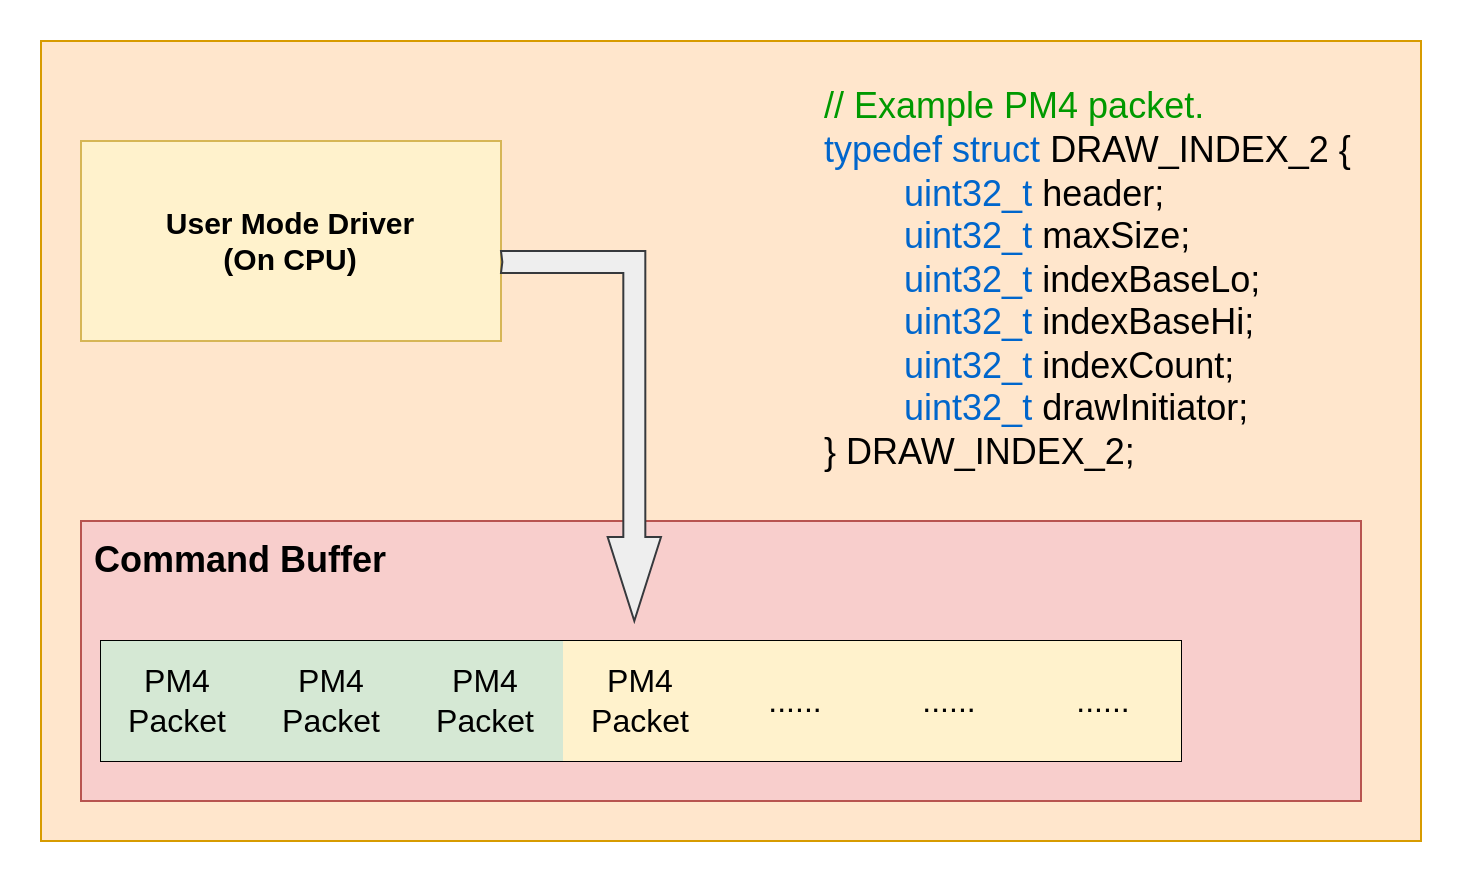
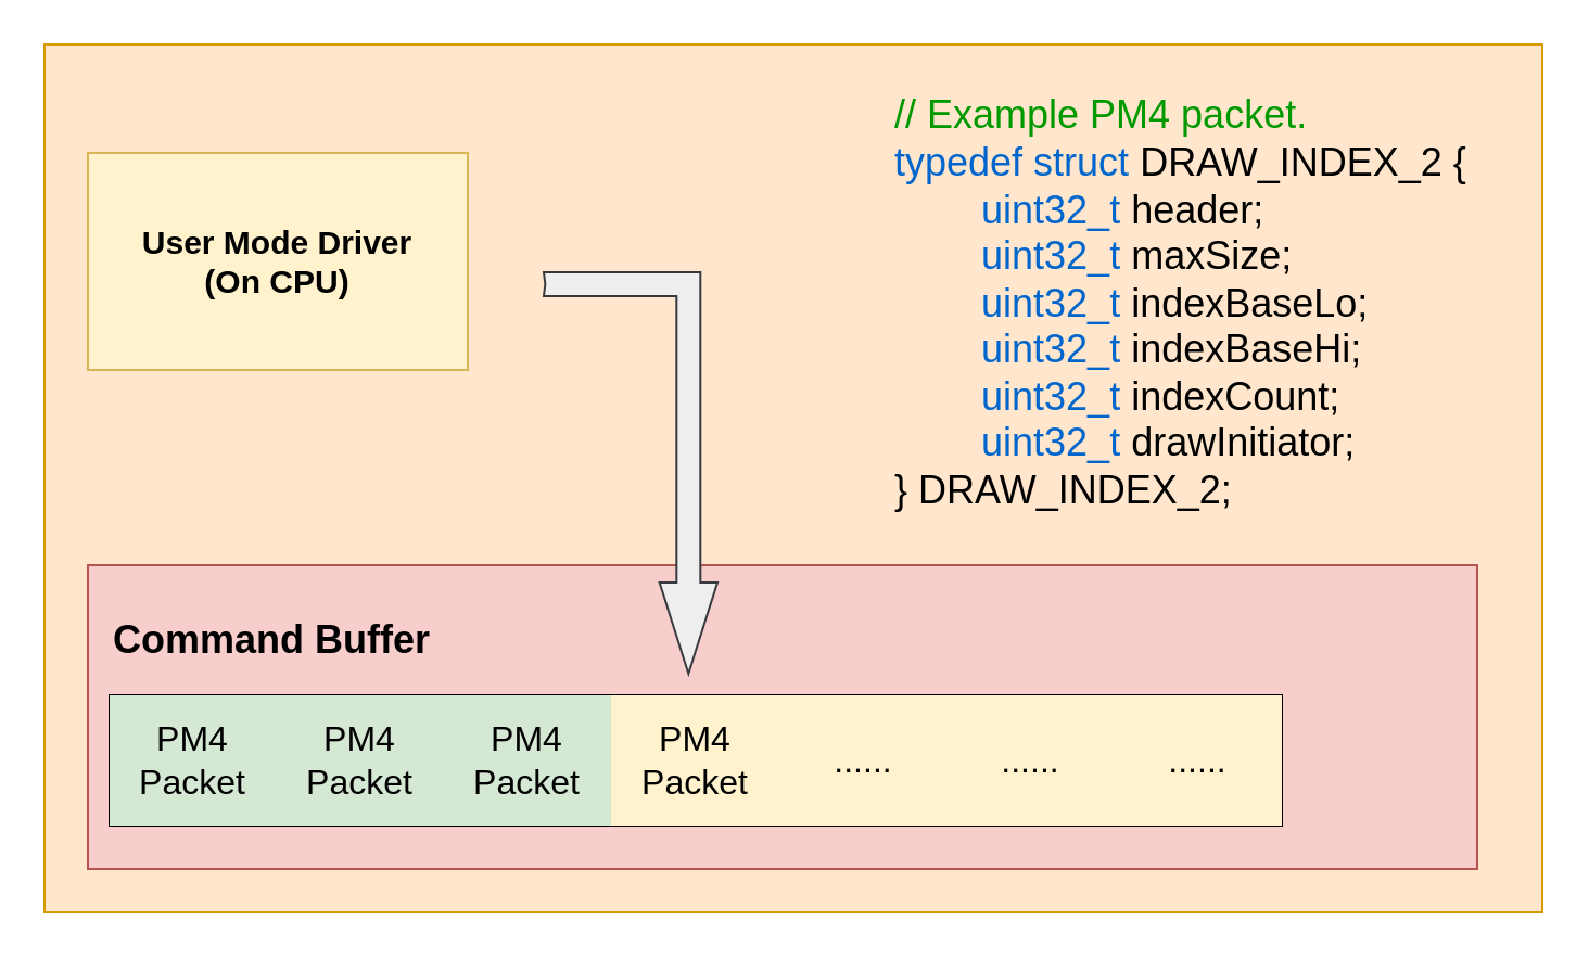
  <mxCell id="0" />
  <mxCell id="1" parent="0" />
  <mxCell id="2" value="" style="rounded=0;whiteSpace=wrap;html=1;fillColor=#ffe6cc;strokeColor=#d79b00;" vertex="1" parent="1"><mxGeometry x="20" y="20" width="690" height="400" as="geometry" /></mxCell>
  <mxCell id="3" value="" style="rounded=0;whiteSpace=wrap;html=1;fillColor=#f8cecc;strokeColor=#b85450;" vertex="1" parent="1"><mxGeometry x="40" y="260" width="640" height="140" as="geometry" /></mxCell>
  <mxCell id="4" value="&lt;font color=&quot;#009900&quot; style=&quot;font-size: 18px;&quot;&gt;// Example PM4 packet.&lt;/font&gt;&lt;br style=&quot;font-size: 18px;&quot;&gt;&lt;font color=&quot;#0066cc&quot; style=&quot;font-size: 18px;&quot;&gt;typedef struct&lt;/font&gt; DRAW_INDEX_2 {&lt;br style=&quot;font-size: 18px;&quot;&gt;&lt;span style=&quot;white-space: pre; font-size: 18px;&quot;&gt;&#09;&lt;/span&gt;&lt;font color=&quot;#0066cc&quot; style=&quot;font-size: 18px;&quot;&gt;uint32_t&lt;/font&gt; header;&lt;br style=&quot;font-size: 18px;&quot;&gt;&lt;span style=&quot;white-space: pre; font-size: 18px;&quot;&gt;&#09;&lt;/span&gt;&lt;font color=&quot;#0066cc&quot; style=&quot;font-size: 18px;&quot;&gt;uint32_t&lt;/font&gt; maxSize;&lt;br style=&quot;font-size: 18px;&quot;&gt;&lt;span style=&quot;white-space: pre; font-size: 18px;&quot;&gt;&#09;&lt;/span&gt;&lt;font color=&quot;#0066cc&quot; style=&quot;font-size: 18px;&quot;&gt;uint32_t&lt;/font&gt; indexBaseLo;&lt;br style=&quot;font-size: 18px;&quot;&gt;&lt;span style=&quot;white-space: pre; font-size: 18px;&quot;&gt;&#09;&lt;/span&gt;&lt;font color=&quot;#0066cc&quot; style=&quot;font-size: 18px;&quot;&gt;uint32_t&lt;/font&gt; indexBaseHi;&lt;br style=&quot;font-size: 18px;&quot;&gt;&lt;span style=&quot;white-space: pre; font-size: 18px;&quot;&gt;&#09;&lt;/span&gt;&lt;font color=&quot;#0066cc&quot; style=&quot;font-size: 18px;&quot;&gt;uint32_t&lt;/font&gt; indexCount;&lt;br style=&quot;font-size: 18px;&quot;&gt;&lt;span style=&quot;white-space: pre; font-size: 18px;&quot;&gt;&#09;&lt;/span&gt;&lt;font color=&quot;#0066cc&quot; style=&quot;font-size: 18px;&quot;&gt;uint32_t&lt;/font&gt; drawInitiator;&lt;br style=&quot;font-size: 18px;&quot;&gt;} DRAW_INDEX_2;" style="text;html=1;align=left;verticalAlign=middle;whiteSpace=wrap;rounded=0;fontSize=18;" vertex="1" parent="1"><mxGeometry x="410" y="40" width="270" height="200" as="geometry" /></mxCell>
- <mxCell id="5" value="User Mode Driver&lt;div style=&quot;font-size: 15px;&quot;&gt;(On CPU)&lt;/div&gt;" style="rounded=0;whiteSpace=wrap;html=1;fontSize=15;fontStyle=1;fillColor=#fff2cc;strokeColor=#d6b656;" vertex="1" parent="1"><mxGeometry x="40" y="70" width="210" height="100" as="geometry" /></mxCell>
+ <mxCell id="5" value="User Mode Driver&lt;div style=&quot;font-size: 15px;&quot;&gt;(On CPU)&lt;/div&gt;" style="rounded=0;whiteSpace=wrap;html=1;fontSize=15;fontStyle=1;fillColor=#fff2cc;strokeColor=#d6b656;" vertex="1" parent="1"><mxGeometry x="40" y="70" width="175" height="100" as="geometry" /></mxCell>
  <mxCell id="6" value="" style="shape=table;startSize=0;container=1;collapsible=0;childLayout=tableLayout;fontSize=16;" vertex="1" parent="1"><mxGeometry x="50" y="320" width="540" height="60" as="geometry" /></mxCell>
  <mxCell id="7" value="" style="shape=tableRow;horizontal=0;startSize=0;swimlaneHead=0;swimlaneBody=0;strokeColor=inherit;top=0;left=0;bottom=0;right=0;collapsible=0;dropTarget=0;fillColor=none;points=[[0,0.5],[1,0.5]];portConstraint=eastwest;fontSize=16;" vertex="1" parent="6"><mxGeometry width="540" height="60" as="geometry" /></mxCell>
  <mxCell id="8" value="PM4 Packet" style="shape=partialRectangle;html=1;whiteSpace=wrap;connectable=0;strokeColor=#82b366;overflow=hidden;fillColor=#d5e8d4;top=0;left=0;bottom=0;right=0;pointerEvents=1;fontSize=16;" vertex="1" parent="7"><mxGeometry width="77" height="60" as="geometry"><mxRectangle width="77" height="60" as="alternateBounds" /></mxGeometry></mxCell>
  <mxCell id="9" value="PM4 Packet" style="shape=partialRectangle;html=1;whiteSpace=wrap;connectable=0;strokeColor=#82b366;overflow=hidden;fillColor=#d5e8d4;top=0;left=0;bottom=0;right=0;pointerEvents=1;fontSize=16;" vertex="1" parent="7"><mxGeometry x="77" width="77" height="60" as="geometry"><mxRectangle width="77" height="60" as="alternateBounds" /></mxGeometry></mxCell>
  <mxCell id="10" value="PM4 Packet" style="shape=partialRectangle;html=1;whiteSpace=wrap;connectable=0;strokeColor=#82b366;overflow=hidden;fillColor=#d5e8d4;top=0;left=0;bottom=0;right=0;pointerEvents=1;fontSize=16;" vertex="1" parent="7"><mxGeometry x="154" width="77" height="60" as="geometry"><mxRectangle width="77" height="60" as="alternateBounds" /></mxGeometry></mxCell>
  <mxCell id="11" value="PM4 Packet" style="shape=partialRectangle;html=1;whiteSpace=wrap;connectable=0;strokeColor=#d6b656;overflow=hidden;fillColor=#fff2cc;top=0;left=0;bottom=0;right=0;pointerEvents=1;fontSize=16;" vertex="1" parent="7"><mxGeometry x="231" width="78" height="60" as="geometry"><mxRectangle width="78" height="60" as="alternateBounds" /></mxGeometry></mxCell>
  <mxCell id="12" value="......" style="shape=partialRectangle;html=1;whiteSpace=wrap;connectable=0;strokeColor=#d6b656;overflow=hidden;fillColor=#fff2cc;top=0;left=0;bottom=0;right=0;pointerEvents=1;fontSize=16;" vertex="1" parent="7"><mxGeometry x="309" width="77" height="60" as="geometry"><mxRectangle width="77" height="60" as="alternateBounds" /></mxGeometry></mxCell>
  <mxCell id="13" value="......" style="shape=partialRectangle;html=1;whiteSpace=wrap;connectable=0;strokeColor=#d6b656;overflow=hidden;fillColor=#fff2cc;top=0;left=0;bottom=0;right=0;pointerEvents=1;fontSize=16;" vertex="1" parent="7"><mxGeometry x="386" width="77" height="60" as="geometry"><mxRectangle width="77" height="60" as="alternateBounds" /></mxGeometry></mxCell>
  <mxCell id="14" value="......" style="shape=partialRectangle;html=1;whiteSpace=wrap;connectable=0;strokeColor=#d6b656;overflow=hidden;fillColor=#fff2cc;top=0;left=0;bottom=0;right=0;pointerEvents=1;fontSize=16;" vertex="1" parent="7"><mxGeometry x="463" width="77" height="60" as="geometry"><mxRectangle width="77" height="60" as="alternateBounds" /></mxGeometry></mxCell>
- <mxCell id="15" value="Command Buffer" style="text;html=1;align=center;verticalAlign=middle;whiteSpace=wrap;rounded=0;fontStyle=1;fontSize=18;" vertex="1" parent="1"><mxGeometry x="45" y="265" width="150" height="30" as="geometry" /></mxCell>
+ <mxCell id="15" value="Command Buffer" style="text;html=1;align=center;verticalAlign=middle;whiteSpace=wrap;rounded=0;fontStyle=1;fontSize=18;" vertex="1" parent="1"><mxGeometry x="50" y="280" width="150" height="30" as="geometry" /></mxCell>
  <mxCell id="16" value="" style="html=1;shadow=0;dashed=0;align=center;verticalAlign=middle;shape=mxgraph.arrows2.bendArrow;dy=5.5;dx=42;notch=0.67;arrowHead=26.67;rounded=0;direction=south;fillColor=#eeeeee;strokeColor=#36393d;" vertex="1" parent="1"><mxGeometry x="250" y="125" width="80" height="185" as="geometry" /></mxCell>
